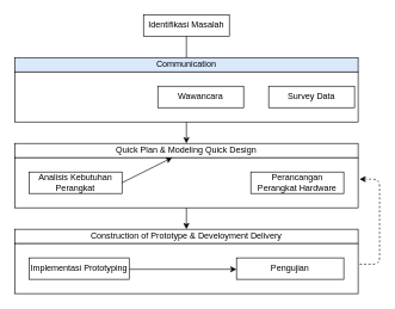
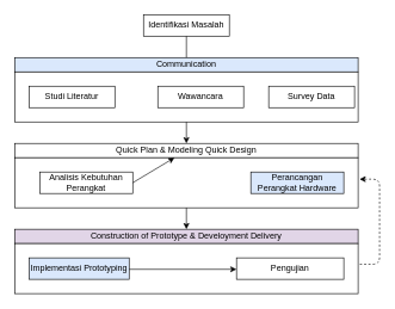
  <mxCell id="0" />
  <mxCell id="1" parent="0" />
  <mxCell id="2" value="Identifikasi Masalah" style="rounded=0;whiteSpace=wrap;html=1;" vertex="1" parent="1"><mxGeometry x="200" y="20" width="120" height="30" as="geometry" /></mxCell>
  <mxCell id="3" value="Communication" style="rounded=0;whiteSpace=wrap;html=1;fillColor=#dae8fc;" vertex="1" parent="1"><mxGeometry x="20" y="80" width="480" height="20" as="geometry" /></mxCell>
  <mxCell id="4" value="" style="rounded=0;whiteSpace=wrap;html=1;" vertex="1" parent="1"><mxGeometry x="20" y="100" width="480" height="70" as="geometry" /></mxCell>
+ <mxCell id="5" value="Studi Literatur" style="rounded=0;whiteSpace=wrap;html=1;" vertex="1" parent="1"><mxGeometry x="40" y="120" width="120" height="30" as="geometry" /></mxCell>
  <mxCell id="6" value="Wawancara" style="rounded=0;whiteSpace=wrap;html=1;" vertex="1" parent="1"><mxGeometry x="220" y="120" width="120" height="30" as="geometry" /></mxCell>
  <mxCell id="7" value="Survey Data" style="rounded=0;whiteSpace=wrap;html=1;" vertex="1" parent="1"><mxGeometry x="375" y="120" width="120" height="30" as="geometry" /></mxCell>
  <mxCell id="8" value="Quick Plan &amp;amp; Modeling Quick Design" style="rounded=0;whiteSpace=wrap;html=1;" vertex="1" parent="1"><mxGeometry x="20" y="200" width="480" height="20" as="geometry" /></mxCell>
  <mxCell id="9" value="" style="rounded=0;whiteSpace=wrap;html=1;" vertex="1" parent="1"><mxGeometry x="20" y="220" width="480" height="70" as="geometry" /></mxCell>
- <mxCell id="10" value="Analisis Kebutuhan Perangkat" style="rounded=0;whiteSpace=wrap;html=1;" vertex="1" parent="1"><mxGeometry x="40" y="240" width="130" height="30" as="geometry" /></mxCell>
- <mxCell id="11" value="Perancangan Perangkat Hardware" style="rounded=0;whiteSpace=wrap;html=1;" vertex="1" parent="1"><mxGeometry x="350" y="240" width="130" height="30" as="geometry" /></mxCell>
- <mxCell id="12" value="Construction of Prototype &amp;amp; Develoyment Delivery" style="rounded=0;whiteSpace=wrap;html=1;" vertex="1" parent="1"><mxGeometry x="20" y="320" width="480" height="20" as="geometry" /></mxCell>
+ <mxCell id="10" value="Analisis Kebutuhan Perangkat" style="rounded=0;whiteSpace=wrap;html=1;" vertex="1" parent="1"><mxGeometry x="55" y="240" width="130" height="30" as="geometry" /></mxCell>
+ <mxCell id="11" value="Perancangan Perangkat Hardware" style="rounded=0;whiteSpace=wrap;html=1;fillColor=#dae8fc;" vertex="1" parent="1"><mxGeometry x="350" y="240" width="130" height="30" as="geometry" /></mxCell>
+ <mxCell id="12" value="Construction of Prototype &amp;amp; Develoyment Delivery" style="rounded=0;whiteSpace=wrap;html=1;fillColor=#e1d5e7;" vertex="1" parent="1"><mxGeometry x="20" y="320" width="480" height="20" as="geometry" /></mxCell>
  <mxCell id="13" value="" style="rounded=0;whiteSpace=wrap;html=1;" vertex="1" parent="1"><mxGeometry x="20" y="340" width="480" height="70" as="geometry" /></mxCell>
- <mxCell id="14" value="Implementasi Prototyping" style="rounded=0;whiteSpace=wrap;html=1;" vertex="1" parent="1"><mxGeometry x="40" y="360" width="140" height="30" as="geometry" /></mxCell>
+ <mxCell id="14" value="Implementasi Prototyping" style="rounded=0;whiteSpace=wrap;html=1;fillColor=#dae8fc;" vertex="1" parent="1"><mxGeometry x="40" y="360" width="140" height="30" as="geometry" /></mxCell>
  <mxCell id="15" value="Pengujian" style="rounded=0;whiteSpace=wrap;html=1;" vertex="1" parent="1"><mxGeometry x="330" y="360" width="150" height="30" as="geometry" /></mxCell>
  <mxCell id="16" value="" style="endArrow=classic;html=1;exitX=1.005;exitY=0.414;exitDx=0;exitDy=0;exitPerimeter=0;dashed=1;" edge="1" parent="1" source="13"><mxGeometry width="50" height="50" relative="1" as="geometry"><mxPoint x="280" y="240" as="sourcePoint" /><mxPoint x="502" y="250" as="targetPoint" /><Array as="points"><mxPoint x="530" y="369" /><mxPoint x="530" y="250" /></Array></mxGeometry></mxCell>
  <mxCell id="17" value="" style="endArrow=none;html=1;exitX=0.5;exitY=1;exitDx=0;exitDy=0;entryX=0.5;entryY=0;entryDx=0;entryDy=0;" edge="1" parent="1" source="2" target="3"><mxGeometry width="50" height="50" relative="1" as="geometry"><mxPoint x="280" y="240" as="sourcePoint" /><mxPoint x="330" y="190" as="targetPoint" /></mxGeometry></mxCell>
  <mxCell id="18" value="" style="endArrow=classic;html=1;exitX=0.5;exitY=1;exitDx=0;exitDy=0;entryX=0.5;entryY=0;entryDx=0;entryDy=0;" edge="1" parent="1" source="4" target="8"><mxGeometry width="50" height="50" relative="1" as="geometry"><mxPoint x="280" y="260" as="sourcePoint" /><mxPoint x="330" y="210" as="targetPoint" /></mxGeometry></mxCell>
  <mxCell id="19" value="" style="endArrow=classic;html=1;entryX=0.5;entryY=0;entryDx=0;entryDy=0;exitX=0.5;exitY=1;exitDx=0;exitDy=0;exitPerimeter=0;" edge="1" parent="1" source="9" target="12"><mxGeometry width="50" height="50" relative="1" as="geometry"><mxPoint x="280" y="260" as="sourcePoint" /><mxPoint x="330" y="210" as="targetPoint" /></mxGeometry></mxCell>
  <mxCell id="20" value="" style="endArrow=classic;html=1;exitX=1;exitY=0.5;exitDx=0;exitDy=0;" edge="1" parent="1" source="10" target="8"><mxGeometry width="50" height="50" relative="1" as="geometry"><mxPoint x="202" y="260" as="sourcePoint" /><mxPoint x="252" y="210" as="targetPoint" /></mxGeometry></mxCell>
  <mxCell id="21" value="" style="endArrow=classic;html=1;exitX=1;exitY=0.5;exitDx=0;exitDy=0;" edge="1" parent="1"><mxGeometry width="50" height="50" relative="1" as="geometry"><mxPoint x="180" y="376" as="sourcePoint" /><mxPoint x="330" y="376" as="targetPoint" /></mxGeometry></mxCell>
